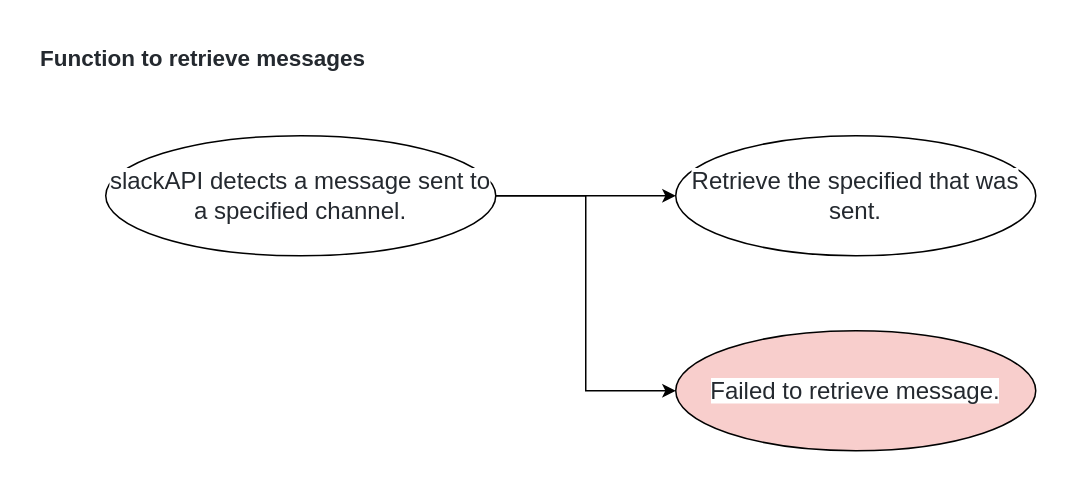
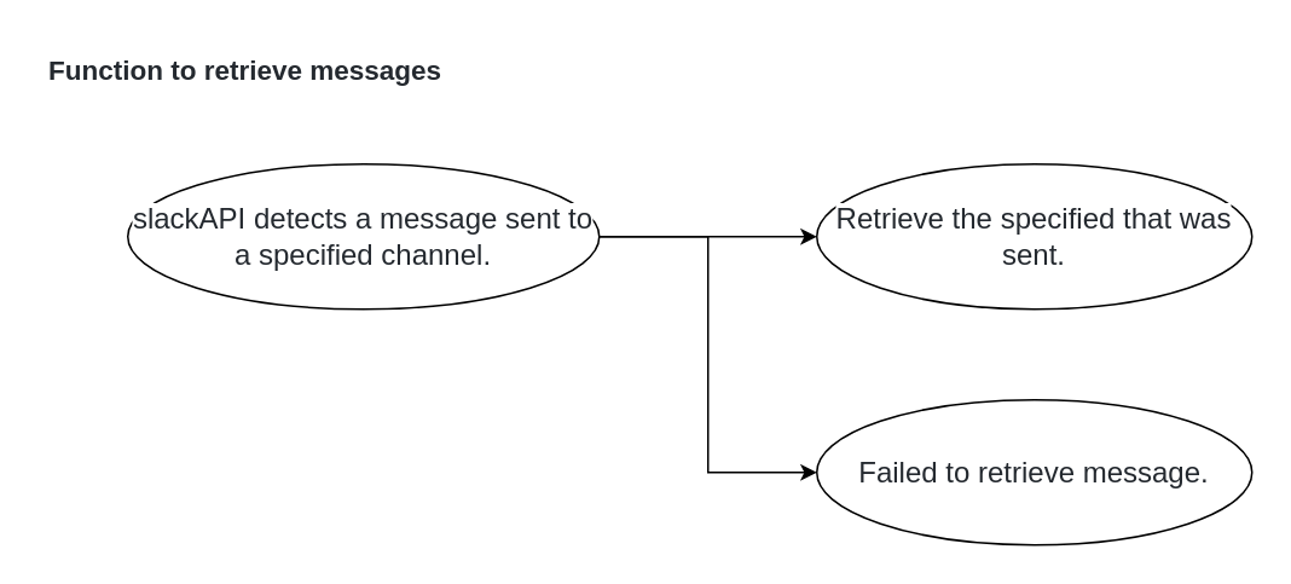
  <mxCell id="0" />
  <mxCell id="1" parent="0" />
  <mxCell id="2" value="&lt;h3 dir=&quot;auto&quot; style=&quot;box-sizing: border-box ; margin-top: 24px ; margin-bottom: 16px ; font-size: 1.25em ; line-height: 1.25 ; color: rgb(36 , 41 , 47) ; font-family: , &amp;#34;blinkmacsystemfont&amp;#34; , &amp;#34;segoe ui&amp;#34; , &amp;#34;helvetica&amp;#34; , &amp;#34;arial&amp;#34; , sans-serif , &amp;#34;apple color emoji&amp;#34; , &amp;#34;segoe ui emoji&amp;#34; ; background-color: rgb(255 , 255 , 255)&quot;&gt;Function to retrieve messages&lt;/h3&gt;" style="text;html=1;strokeColor=none;fillColor=none;align=center;verticalAlign=middle;whiteSpace=wrap;rounded=0;" vertex="1" parent="1"><mxGeometry y="20" width="230" height="30" as="geometry" x="20" /></mxCell>
  <mxCell id="3" style="edgeStyle=orthogonalEdgeStyle;rounded=0;orthogonalLoop=1;jettySize=auto;html=1;entryX=0;entryY=0.5;entryDx=0;entryDy=0;" edge="1" parent="1" source="5" target="7"><mxGeometry relative="1" as="geometry" /></mxCell>
  <mxCell id="4" style="edgeStyle=orthogonalEdgeStyle;rounded=0;orthogonalLoop=1;jettySize=auto;html=1;exitX=1;exitY=0.5;exitDx=0;exitDy=0;entryX=0;entryY=0.5;entryDx=0;entryDy=0;" edge="1" parent="1" source="5" target="6"><mxGeometry relative="1" as="geometry" /></mxCell>
  <mxCell id="5" value="&lt;span style=&quot;color: rgb(36 , 41 , 47) ; font-family: , &amp;#34;blinkmacsystemfont&amp;#34; , &amp;#34;segoe ui&amp;#34; , &amp;#34;helvetica&amp;#34; , &amp;#34;arial&amp;#34; , sans-serif , &amp;#34;apple color emoji&amp;#34; , &amp;#34;segoe ui emoji&amp;#34; ; font-size: 16px ; text-align: left ; background-color: rgb(255 , 255 , 255)&quot;&gt;slackAPI detects a message sent to a specified channel.&lt;/span&gt;" style="ellipse;whiteSpace=wrap;html=1;" vertex="1" parent="1"><mxGeometry x="70" y="90" width="260" height="80" as="geometry" /></mxCell>
- <mxCell id="6" value="&lt;span style=&quot;color: rgb(36 , 41 , 47) ; font-family: , &amp;#34;blinkmacsystemfont&amp;#34; , &amp;#34;segoe ui&amp;#34; , &amp;#34;helvetica&amp;#34; , &amp;#34;arial&amp;#34; , sans-serif , &amp;#34;apple color emoji&amp;#34; , &amp;#34;segoe ui emoji&amp;#34; ; font-size: 16px ; text-align: left ; background-color: rgb(255 , 255 , 255)&quot;&gt;Failed to retrieve message.&lt;/span&gt;" style="ellipse;whiteSpace=wrap;html=1;fillColor=#f8cecc;" vertex="1" parent="1"><mxGeometry x="450" y="220" width="240" height="80" as="geometry" /></mxCell>
+ <mxCell id="6" value="&lt;span style=&quot;color: rgb(36 , 41 , 47) ; font-family: , &amp;#34;blinkmacsystemfont&amp;#34; , &amp;#34;segoe ui&amp;#34; , &amp;#34;helvetica&amp;#34; , &amp;#34;arial&amp;#34; , sans-serif , &amp;#34;apple color emoji&amp;#34; , &amp;#34;segoe ui emoji&amp;#34; ; font-size: 16px ; text-align: left ; background-color: rgb(255 , 255 , 255)&quot;&gt;Failed to retrieve message.&lt;/span&gt;" style="ellipse;whiteSpace=wrap;html=1;" vertex="1" parent="1"><mxGeometry x="450" y="220" width="240" height="80" as="geometry" /></mxCell>
  <mxCell id="7" value="&lt;span style=&quot;color: rgb(36 , 41 , 47) ; font-family: , &amp;#34;blinkmacsystemfont&amp;#34; , &amp;#34;segoe ui&amp;#34; , &amp;#34;helvetica&amp;#34; , &amp;#34;arial&amp;#34; , sans-serif , &amp;#34;apple color emoji&amp;#34; , &amp;#34;segoe ui emoji&amp;#34; ; font-size: 16px ; text-align: left ; background-color: rgb(255 , 255 , 255)&quot;&gt;Retrieve the specified that was sent.&lt;/span&gt;" style="ellipse;whiteSpace=wrap;html=1;" vertex="1" parent="1"><mxGeometry x="450" y="90" width="240" height="80" as="geometry" /></mxCell>
